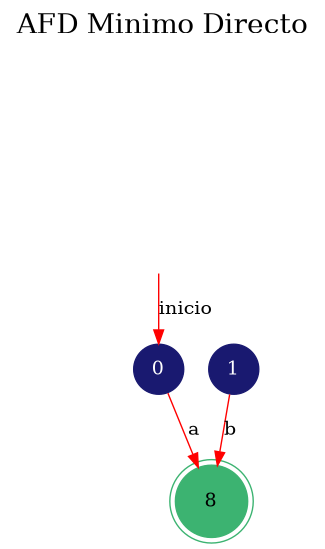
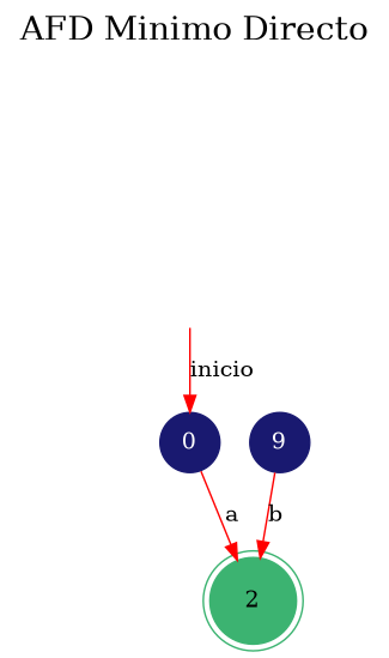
  digraph {
    fontsize=20
    label="AFD Minimo Directo"
    labelloc=t
    rankdir=TB
    node [color=midnightblue shape=circle style=filled fontcolor=white]
    edge [color=red]
-   2 [color=mediumseagreen shape=doublecircle label=8 fontcolor=""]
+   2 [color=mediumseagreen shape=doublecircle fontcolor=""]
    secret_node [style=invis]
    0
-   1
+   1 [label=9]
    secret_node -> 0 [label=inicio]
    0 -> 2 [label=a]
    1 -> 2 [label=b]
  }
